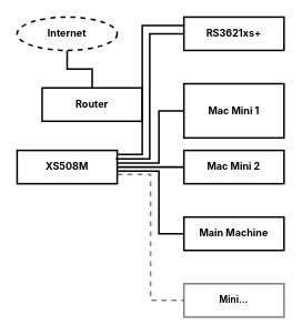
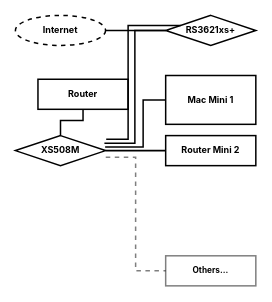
  <mxCell id="0" />
  <mxCell id="1" parent="0" />
  <mxCell id="2" value="Router" style="rounded=0;whiteSpace=wrap;html=1;strokeWidth=2;fontFamily=Inter;fontSource=https%3A%2F%2Ffonts.googleapis.com%2Fcss%3Ffamily%3DInter;fontStyle=1;align=center;fillColor=none;" parent="1" vertex="1"><mxGeometry x="50" y="105" width="120" height="40" as="geometry" /></mxCell>
  <mxCell id="3" style="edgeStyle=elbowEdgeStyle;rounded=0;orthogonalLoop=1;jettySize=auto;html=1;entryX=0;entryY=0.5;entryDx=0;entryDy=0;startArrow=none;startFill=0;endArrow=none;endFill=0;strokeWidth=2;fontFamily=Inter;fontSource=https%3A%2F%2Ffonts.googleapis.com%2Fcss%3Ffamily%3DInter;fontStyle=1;align=center;exitX=0.987;exitY=0.255;exitDx=0;exitDy=0;exitPerimeter=0;fillColor=none;" parent="1" source="9" target="10" edge="1"><mxGeometry relative="1" as="geometry" /></mxCell>
  <mxCell id="4" style="edgeStyle=elbowEdgeStyle;rounded=0;orthogonalLoop=1;jettySize=auto;html=1;entryX=0;entryY=0.5;entryDx=0;entryDy=0;startArrow=none;startFill=0;endArrow=none;endFill=0;strokeWidth=2;fontFamily=Inter;fontSource=https%3A%2F%2Ffonts.googleapis.com%2Fcss%3Ffamily%3DInter;fontStyle=1;align=center;fillColor=none;" parent="1" source="9" target="12" edge="1"><mxGeometry relative="1" as="geometry" /></mxCell>
- <mxCell id="6" style="edgeStyle=elbowEdgeStyle;rounded=0;orthogonalLoop=1;jettySize=auto;html=1;entryX=0;entryY=0.5;entryDx=0;entryDy=0;endArrow=none;endFill=0;strokeWidth=2;fontFamily=Inter;fontSource=https%3A%2F%2Ffonts.googleapis.com%2Fcss%3Ffamily%3DInter;fontStyle=1;align=center;exitX=0.996;exitY=0.618;exitDx=0;exitDy=0;exitPerimeter=0;fillColor=none;" parent="1" source="9" target="14" edge="1"><mxGeometry relative="1" as="geometry"><Array as="points"><mxPoint x="190" y="240" /></Array></mxGeometry></mxCell>
+ <mxCell id="5" value="" style="edgeStyle=orthogonalEdgeStyle;rounded=0;orthogonalLoop=1;jettySize=auto;html=1;endArrow=none;endFill=0;strokeWidth=2;fontFamily=Inter;fontSource=https%3A%2F%2Ffonts.googleapis.com%2Fcss%3Ffamily%3DInter;fontStyle=1;align=center;fillColor=none;" parent="1" source="9" target="2" edge="1"><mxGeometry relative="1" as="geometry" /></mxCell>
  <mxCell id="7" style="edgeStyle=elbowEdgeStyle;rounded=0;orthogonalLoop=1;jettySize=auto;html=1;exitX=1.007;exitY=0.123;exitDx=0;exitDy=0;entryX=0;entryY=0.25;entryDx=0;entryDy=0;endArrow=none;endFill=0;strokeWidth=2;exitPerimeter=0;fillColor=none;" parent="1" source="9" target="10" edge="1"><mxGeometry relative="1" as="geometry"><Array as="points"><mxPoint x="170" y="110" /></Array></mxGeometry></mxCell>
  <mxCell id="8" style="edgeStyle=elbowEdgeStyle;rounded=0;orthogonalLoop=1;jettySize=auto;html=1;entryX=0;entryY=0.5;entryDx=0;entryDy=0;endArrow=none;endFill=0;dashed=1;strokeWidth=2;textOpacity=50;opacity=50;exitX=1.002;exitY=0.72;exitDx=0;exitDy=0;exitPerimeter=0;fillColor=none;" parent="1" source="9" target="17" edge="1"><mxGeometry relative="1" as="geometry"><mxPoint x="140" y="208" as="sourcePoint" /></mxGeometry></mxCell>
- <mxCell id="9" value="XS508M" style="rounded=0;whiteSpace=wrap;html=1;strokeWidth=2;fontFamily=Inter;fontSource=https%3A%2F%2Ffonts.googleapis.com%2Fcss%3Ffamily%3DInter;fontStyle=1;align=center;fillColor=none;" parent="1" vertex="1"><mxGeometry x="20" y="180" width="120" height="40" as="geometry" /></mxCell>
- <mxCell id="10" value="RS3621xs+" style="rounded=0;whiteSpace=wrap;html=1;strokeWidth=2;fontFamily=Inter;fontSource=https%3A%2F%2Ffonts.googleapis.com%2Fcss%3Ffamily%3DInter;fontStyle=1;align=center;fillColor=none;" parent="1" vertex="1"><mxGeometry x="220" y="20" width="120" height="40" as="geometry" /></mxCell>
+ <mxCell id="9" value="XS508M" style="rhombus;whiteSpace=wrap;html=1;strokeWidth=2;fontFamily=Inter;fontSource=https%3A%2F%2Ffonts.googleapis.com%2Fcss%3Ffamily%3DInter;fontStyle=1;align=center;fillColor=none;" parent="1" vertex="1"><mxGeometry x="20" y="180" width="120" height="40" as="geometry" /></mxCell>
+ <mxCell id="10" value="RS3621xs+" style="rhombus;whiteSpace=wrap;html=1;strokeWidth=2;fontFamily=Inter;fontSource=https%3A%2F%2Ffonts.googleapis.com%2Fcss%3Ffamily%3DInter;fontStyle=1;align=center;fillColor=none;" parent="1" vertex="1"><mxGeometry x="220" y="20" width="120" height="40" as="geometry" /></mxCell>
  <mxCell id="11" value="Mac Mini 1" style="rounded=0;whiteSpace=wrap;html=1;strokeWidth=2;fontFamily=Inter;fontSource=https%3A%2F%2Ffonts.googleapis.com%2Fcss%3Ffamily%3DInter;fontStyle=1;align=center;fillColor=none;" parent="1" vertex="1"><mxGeometry x="220" y="100" width="120" height="65" as="geometry" /></mxCell>
- <mxCell id="12" value="Mac Mini 2" style="rounded=0;whiteSpace=wrap;html=1;strokeWidth=2;fontFamily=Inter;fontSource=https%3A%2F%2Ffonts.googleapis.com%2Fcss%3Ffamily%3DInter;fontStyle=1;align=center;fillColor=none;" parent="1" vertex="1"><mxGeometry x="220" y="180" width="120" height="40" as="geometry" /></mxCell>
+ <mxCell id="12" value="Router Mini 2" style="rounded=0;whiteSpace=wrap;html=1;strokeWidth=2;fontFamily=Inter;fontSource=https%3A%2F%2Ffonts.googleapis.com%2Fcss%3Ffamily%3DInter;fontStyle=1;align=center;fillColor=none;" parent="1" vertex="1"><mxGeometry x="220" y="180" width="120" height="40" as="geometry" /></mxCell>
  <mxCell id="13" style="edgeStyle=elbowEdgeStyle;rounded=0;orthogonalLoop=1;jettySize=auto;html=1;entryX=0;entryY=0.5;entryDx=0;entryDy=0;startArrow=none;startFill=0;endArrow=none;endFill=0;strokeWidth=2;fontFamily=Inter;fontSource=https%3A%2F%2Ffonts.googleapis.com%2Fcss%3Ffamily%3DInter;fontStyle=1;align=center;exitX=0.995;exitY=0.378;exitDx=0;exitDy=0;exitPerimeter=0;fillColor=none;" parent="1" source="9" target="11" edge="1"><mxGeometry relative="1" as="geometry"><Array as="points"><mxPoint x="190" y="160" /></Array></mxGeometry></mxCell>
- <mxCell id="14" value="Main Machine" style="rounded=0;whiteSpace=wrap;html=1;strokeWidth=2;fontFamily=Inter;fontSource=https%3A%2F%2Ffonts.googleapis.com%2Fcss%3Ffamily%3DInter;fontStyle=1;align=center;fillColor=none;" parent="1" vertex="1"><mxGeometry x="220" y="260" width="120" height="40" as="geometry" /></mxCell>
  <mxCell id="15" value="Internet" style="ellipse;whiteSpace=wrap;html=1;strokeWidth=2;fontFamily=Inter;fontSource=https%3A%2F%2Ffonts.googleapis.com%2Fcss%3Ffamily%3DInter;fontStyle=1;align=center;fillColor=none;dashed=1;" parent="1" vertex="1"><mxGeometry x="20" y="20" width="120" height="40" as="geometry" /></mxCell>
- <mxCell id="16" style="edgeStyle=orthogonalEdgeStyle;rounded=0;orthogonalLoop=1;jettySize=auto;html=1;entryX=0.5;entryY=0;entryDx=0;entryDy=0;endArrow=none;endFill=0;strokeWidth=2;fontFamily=Inter;fontSource=https%3A%2F%2Ffonts.googleapis.com%2Fcss%3Ffamily%3DInter;fontStyle=1;align=center;fillColor=none;" parent="1" source="15" target="2" edge="1"><mxGeometry relative="1" as="geometry" /></mxCell>
- <mxCell id="17" value="Mini..." style="rounded=0;whiteSpace=wrap;html=1;opacity=50;strokeWidth=2;fontFamily=Inter;fontSource=https%3A%2F%2Ffonts.googleapis.com%2Fcss%3Ffamily%3DInter;fontStyle=1;fontSize=11;fillColor=none;" parent="1" vertex="1"><mxGeometry x="220" y="340" width="120" height="40" as="geometry" /></mxCell>
+ <mxCell id="16" style="edgeStyle=orthogonalEdgeStyle;rounded=0;orthogonalLoop=1;jettySize=auto;html=1;endArrow=none;endFill=0;strokeWidth=2;fontFamily=Inter;fontSource=https%3A%2F%2Ffonts.googleapis.com%2Fcss%3Ffamily%3DInter;fontStyle=1;align=center;fillColor=none;" parent="1" source="15" target="10" edge="1"><mxGeometry relative="1" as="geometry" /></mxCell>
+ <mxCell id="17" value="Others..." style="rounded=0;whiteSpace=wrap;html=1;opacity=50;strokeWidth=2;fontFamily=Inter;fontSource=https%3A%2F%2Ffonts.googleapis.com%2Fcss%3Ffamily%3DInter;fontStyle=1;fontSize=11;fillColor=none;" parent="1" vertex="1"><mxGeometry x="220" y="340" width="120" height="40" as="geometry" /></mxCell>
